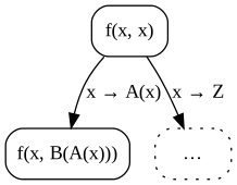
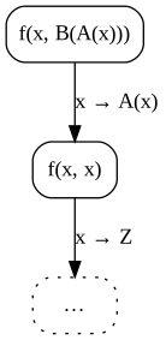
  digraph {
    fontname="Liberation Serif"
    node [shape=box style=rounded fontname="Liberation Serif"]
    edge [fontname="Liberation Serif"]
    n1 [label="f(x, x)"]
    n2 [label="f(x, B(A(x)))"]
    n3 [label="…" style="dotted,rounded"]
-   n1 -> n2 [label="x → A(x)"]
+   n2 -> n1 [label="x → A(x)"]
    n1 -> n3 [label="x → Z"]
  }
